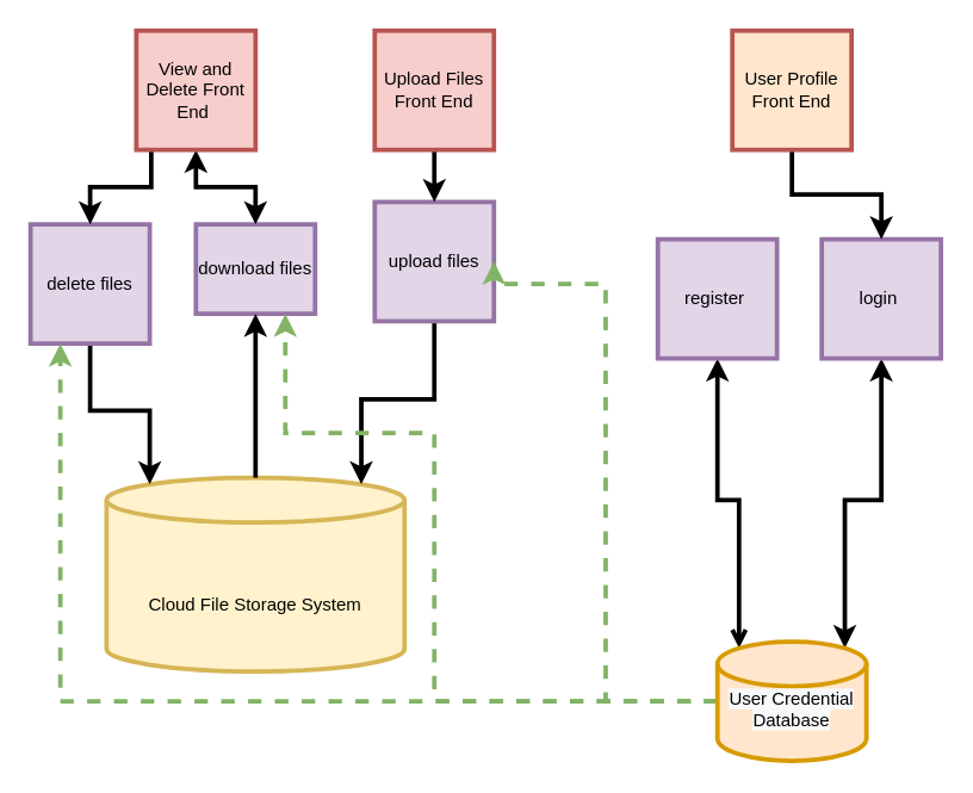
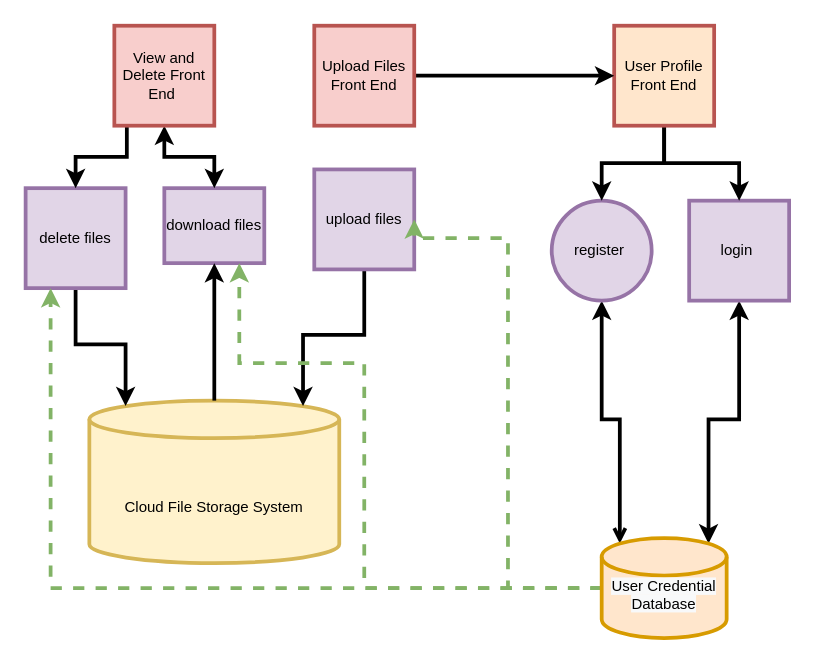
  <mxCell id="0" />
  <mxCell id="1" parent="0" />
  <mxCell id="2" value="&lt;br&gt;Cloud File Storage System&lt;br&gt;" style="shape=cylinder3;whiteSpace=wrap;html=1;boundedLbl=1;backgroundOutline=1;size=15;fillColor=#fff2cc;strokeColor=#d6b656;strokeWidth=3;" vertex="1" parent="1"><mxGeometry x="71" y="320" width="200" height="130" as="geometry" /></mxCell>
  <mxCell id="3" style="edgeStyle=orthogonalEdgeStyle;rounded=0;orthogonalLoop=1;jettySize=auto;html=1;entryX=0.855;entryY=0;entryDx=0;entryDy=4.35;entryPerimeter=0;startArrow=classic;startFill=1;strokeWidth=3;" edge="1" parent="1" source="4" target="18"><mxGeometry relative="1" as="geometry" /></mxCell>
  <mxCell id="4" value="login&amp;nbsp;" style="whiteSpace=wrap;html=1;aspect=fixed;fillColor=#e1d5e7;strokeColor=#9673a6;strokeWidth=3;" vertex="1" parent="1"><mxGeometry x="551" y="160" width="80" height="80" as="geometry" /></mxCell>
  <mxCell id="5" style="edgeStyle=orthogonalEdgeStyle;rounded=0;orthogonalLoop=1;jettySize=auto;html=1;entryX=0.145;entryY=0;entryDx=0;entryDy=4.35;entryPerimeter=0;startArrow=classic;startFill=1;strokeWidth=3;endArrow=open;" edge="1" parent="1" source="6" target="18"><mxGeometry relative="1" as="geometry" /></mxCell>
- <mxCell id="6" value="register&amp;nbsp;" style="whiteSpace=wrap;html=1;aspect=fixed;fillColor=#e1d5e7;strokeColor=#9673a6;strokeWidth=3;" vertex="1" parent="1"><mxGeometry x="441" y="160" width="80" height="80" as="geometry" /></mxCell>
+ <mxCell id="6" value="register&amp;nbsp;" style="ellipse;whiteSpace=wrap;html=1;aspect=fixed;fillColor=#e1d5e7;strokeColor=#9673a6;strokeWidth=3;" vertex="1" parent="1"><mxGeometry x="441" y="160" width="80" height="80" as="geometry" /></mxCell>
  <mxCell id="7" style="edgeStyle=orthogonalEdgeStyle;rounded=0;orthogonalLoop=1;jettySize=auto;html=1;entryX=0.855;entryY=0;entryDx=0;entryDy=4.35;entryPerimeter=0;startArrow=none;startFill=0;strokeWidth=3;" edge="1" parent="1" source="8" target="2"><mxGeometry relative="1" as="geometry" /></mxCell>
  <mxCell id="8" value="upload files" style="whiteSpace=wrap;html=1;aspect=fixed;fillColor=#e1d5e7;strokeColor=#9673a6;strokeWidth=3;" vertex="1" parent="1"><mxGeometry x="251" y="135" width="80" height="80" as="geometry" /></mxCell>
  <mxCell id="9" style="edgeStyle=orthogonalEdgeStyle;rounded=0;orthogonalLoop=1;jettySize=auto;html=1;entryX=0.145;entryY=0;entryDx=0;entryDy=4.35;entryPerimeter=0;startArrow=none;startFill=0;strokeWidth=3;" edge="1" parent="1" source="10" target="2"><mxGeometry relative="1" as="geometry" /></mxCell>
  <mxCell id="10" value="delete files" style="whiteSpace=wrap;html=1;aspect=fixed;fillColor=#e1d5e7;strokeColor=#9673a6;strokeWidth=3;" vertex="1" parent="1"><mxGeometry x="20" y="150" width="80" height="80" as="geometry" /></mxCell>
  <mxCell id="11" value="download files" style="whiteSpace=wrap;html=1;aspect=fixed;fillColor=#e1d5e7;strokeColor=#9673a6;strokeWidth=3;" vertex="1" parent="1"><mxGeometry x="131" y="150" width="80" height="60" as="geometry" /></mxCell>
+ <mxCell id="12" style="edgeStyle=orthogonalEdgeStyle;rounded=0;orthogonalLoop=1;jettySize=auto;html=1;entryX=0.5;entryY=0;entryDx=0;entryDy=0;strokeWidth=3;" edge="1" parent="1" source="14" target="6"><mxGeometry relative="1" as="geometry" /></mxCell>
  <mxCell id="13" style="edgeStyle=orthogonalEdgeStyle;rounded=0;orthogonalLoop=1;jettySize=auto;html=1;entryX=0.5;entryY=0;entryDx=0;entryDy=0;strokeWidth=3;" edge="1" parent="1" source="14" target="4"><mxGeometry relative="1" as="geometry" /></mxCell>
  <mxCell id="14" value="User Profile Front End" style="whiteSpace=wrap;html=1;aspect=fixed;fillColor=#ffe6cc;strokeColor=#b85450;strokeWidth=3;" vertex="1" parent="1"><mxGeometry x="491" y="20" width="80" height="80" as="geometry" /></mxCell>
  <mxCell id="15" style="edgeStyle=orthogonalEdgeStyle;rounded=0;orthogonalLoop=1;jettySize=auto;html=1;entryX=1;entryY=0.5;entryDx=0;entryDy=0;startArrow=none;startFill=0;endArrow=classic;endFill=1;dashed=1;fillColor=#d5e8d4;strokeColor=#82B366;strokeWidth=3;" edge="1" parent="1" source="18" target="8"><mxGeometry relative="1" as="geometry"><Array as="points"><mxPoint x="406" y="470" /><mxPoint x="406" y="190" /></Array></mxGeometry></mxCell>
  <mxCell id="16" style="edgeStyle=orthogonalEdgeStyle;rounded=0;orthogonalLoop=1;jettySize=auto;html=1;entryX=0.75;entryY=1;entryDx=0;entryDy=0;dashed=1;strokeColor=#82B366;strokeWidth=3;startArrow=none;startFill=0;endArrow=classic;endFill=1;" edge="1" parent="1" source="18" target="11"><mxGeometry relative="1" as="geometry"><Array as="points"><mxPoint x="291" y="470" /><mxPoint x="291" y="290" /><mxPoint x="191" y="290" /></Array></mxGeometry></mxCell>
  <mxCell id="17" style="edgeStyle=orthogonalEdgeStyle;rounded=0;orthogonalLoop=1;jettySize=auto;html=1;entryX=0.25;entryY=1;entryDx=0;entryDy=0;dashed=1;strokeColor=#82B366;strokeWidth=3;startArrow=none;startFill=0;endArrow=classic;endFill=1;" edge="1" parent="1" source="18" target="10"><mxGeometry relative="1" as="geometry"><Array as="points"><mxPoint x="40" y="470" /></Array></mxGeometry></mxCell>
  <mxCell id="18" value="&#10;&lt;span style=&quot;color: rgb(0, 0, 0); font-family: Helvetica; font-size: 12px; font-style: normal; font-variant-ligatures: normal; font-variant-caps: normal; font-weight: 400; letter-spacing: normal; orphans: 2; text-align: center; text-indent: 0px; text-transform: none; widows: 2; word-spacing: 0px; -webkit-text-stroke-width: 0px; background-color: rgb(248, 249, 250); text-decoration-thickness: initial; text-decoration-style: initial; text-decoration-color: initial; float: none; display: inline !important;&quot;&gt;User Credential Database&lt;/span&gt;&#10;&#10;" style="shape=cylinder3;whiteSpace=wrap;html=1;boundedLbl=1;backgroundOutline=1;size=15;fillColor=#ffe6cc;strokeColor=#d79b00;strokeWidth=3;" vertex="1" parent="1"><mxGeometry x="481" y="430" width="100" height="80" as="geometry" /></mxCell>
  <mxCell id="19" style="edgeStyle=orthogonalEdgeStyle;rounded=0;orthogonalLoop=1;jettySize=auto;html=1;entryX=0.5;entryY=1;entryDx=0;entryDy=0;startArrow=none;startFill=0;strokeWidth=3;" edge="1" parent="1" source="2" target="11"><mxGeometry relative="1" as="geometry" /></mxCell>
- <mxCell id="20" style="edgeStyle=orthogonalEdgeStyle;rounded=0;orthogonalLoop=1;jettySize=auto;html=1;entryX=0.5;entryY=0;entryDx=0;entryDy=0;startArrow=none;startFill=0;strokeWidth=3;" edge="1" parent="1" source="21" target="8"><mxGeometry relative="1" as="geometry" /></mxCell>
+ <mxCell id="20" style="edgeStyle=orthogonalEdgeStyle;rounded=0;orthogonalLoop=1;jettySize=auto;html=1;startArrow=none;startFill=0;strokeWidth=3;" edge="1" parent="1" source="21" target="14"><mxGeometry relative="1" as="geometry" /></mxCell>
  <mxCell id="21" value="Upload Files Front End" style="whiteSpace=wrap;html=1;aspect=fixed;fillColor=#f8cecc;strokeColor=#b85450;strokeWidth=3;" vertex="1" parent="1"><mxGeometry x="251" y="20" width="80" height="80" as="geometry" /></mxCell>
  <mxCell id="22" style="edgeStyle=orthogonalEdgeStyle;rounded=0;orthogonalLoop=1;jettySize=auto;html=1;entryX=0.5;entryY=0;entryDx=0;entryDy=0;startArrow=none;startFill=0;strokeWidth=3;" edge="1" parent="1" source="24" target="10"><mxGeometry relative="1" as="geometry"><Array as="points"><mxPoint x="101" y="125" /><mxPoint x="60" y="125" /></Array></mxGeometry></mxCell>
  <mxCell id="23" style="edgeStyle=orthogonalEdgeStyle;rounded=0;orthogonalLoop=1;jettySize=auto;html=1;entryX=0.5;entryY=0;entryDx=0;entryDy=0;startArrow=classic;startFill=1;endArrow=classic;endFill=1;strokeWidth=3;" edge="1" parent="1" source="24" target="11"><mxGeometry relative="1" as="geometry"><Array as="points"><mxPoint x="131" y="125" /><mxPoint x="171" y="125" /></Array></mxGeometry></mxCell>
  <mxCell id="24" value="View and Delete Front End&amp;nbsp;" style="whiteSpace=wrap;html=1;aspect=fixed;fillColor=#f8cecc;strokeColor=#b85450;strokeWidth=3;" vertex="1" parent="1"><mxGeometry x="91" y="20" width="80" height="80" as="geometry" /></mxCell>
